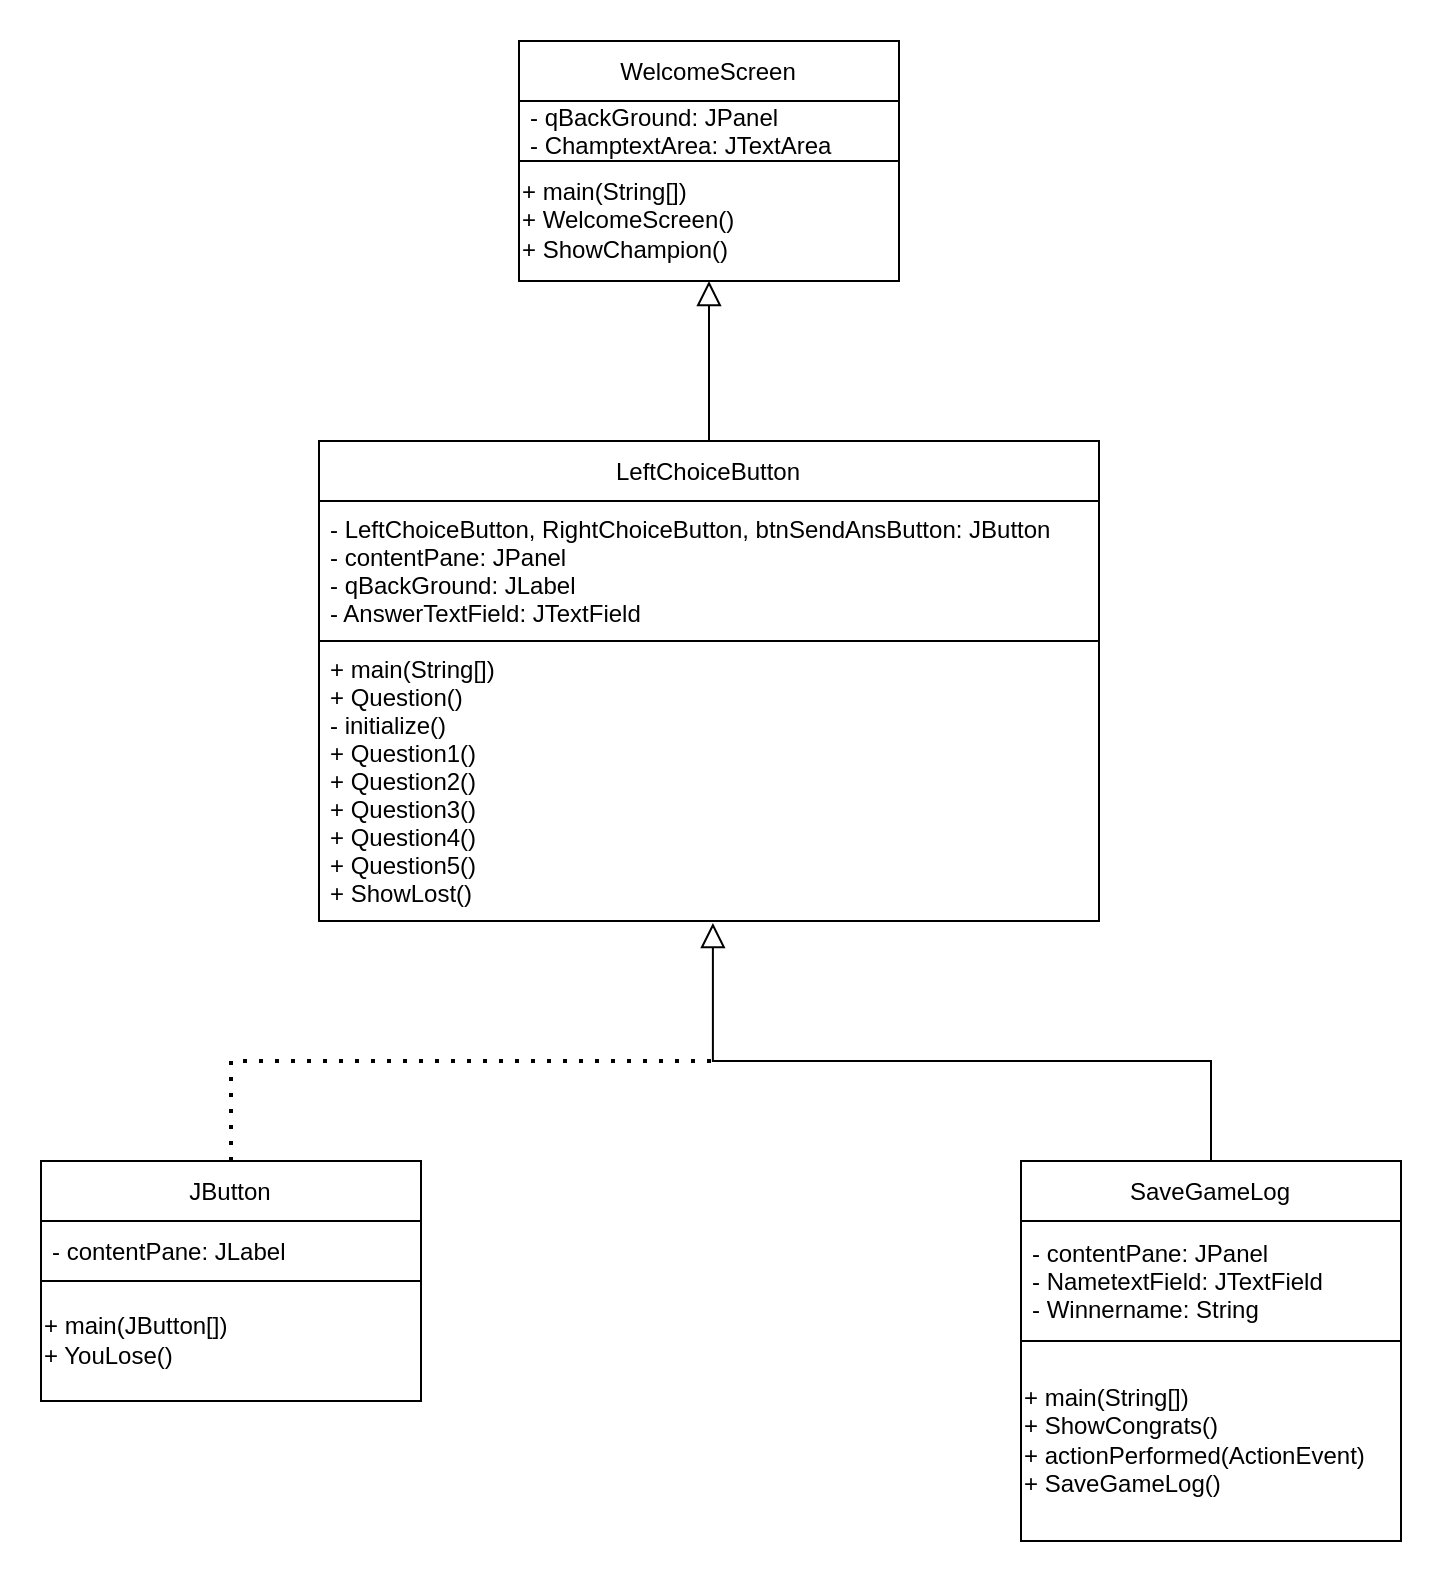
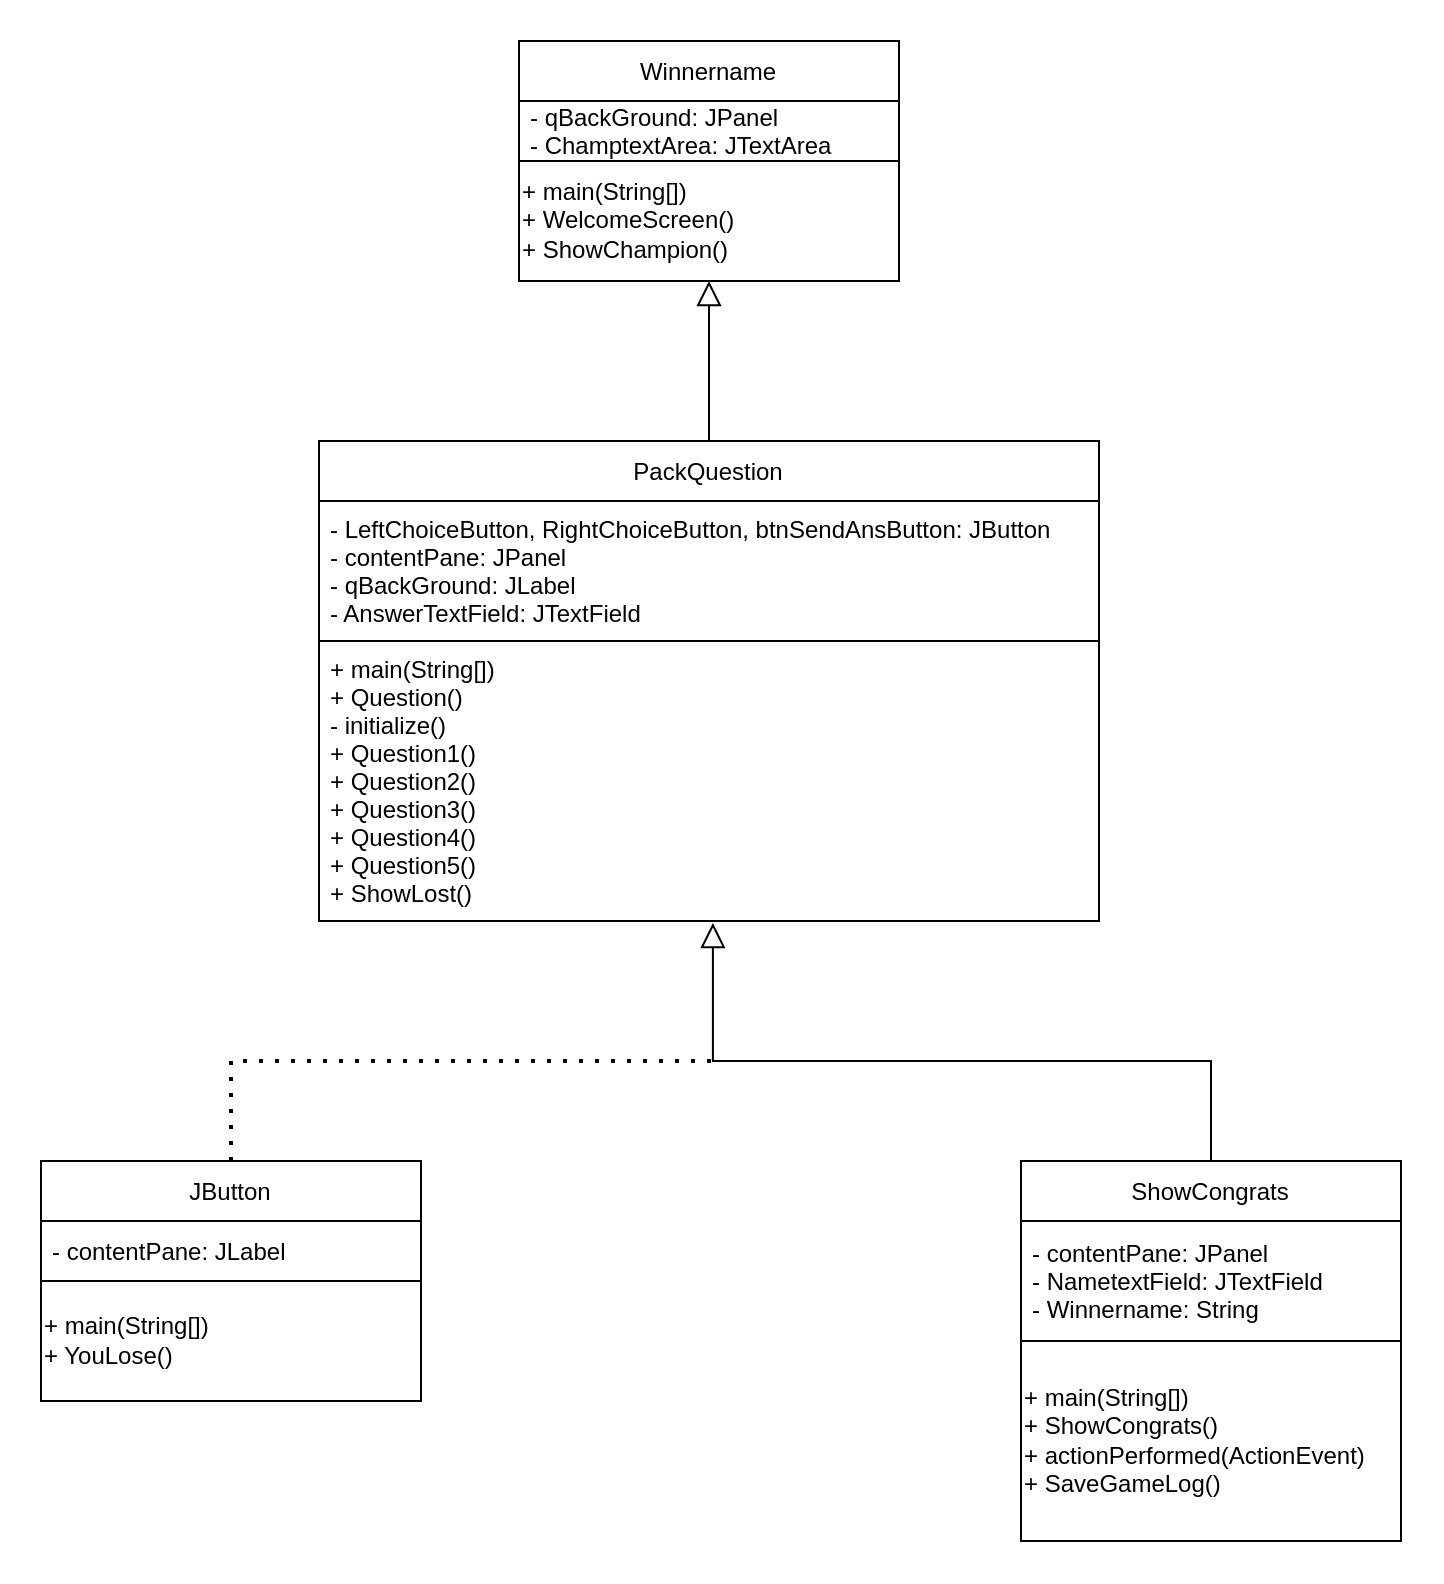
  <mxCell id="0" />
  <mxCell id="1" parent="0" />
- <mxCell id="2" value="SaveGameLog" style="swimlane;fontStyle=0;childLayout=stackLayout;horizontal=1;startSize=30;horizontalStack=0;resizeParent=1;resizeParentMax=0;resizeLast=0;collapsible=1;marginBottom=0;" vertex="1" parent="1"><mxGeometry x="510" y="580" width="190" height="190" as="geometry"><mxRectangle x="180" y="280" width="110" height="30" as="alternateBounds" /></mxGeometry></mxCell>
+ <mxCell id="2" value="ShowCongrats" style="swimlane;fontStyle=0;childLayout=stackLayout;horizontal=1;startSize=30;horizontalStack=0;resizeParent=1;resizeParentMax=0;resizeLast=0;collapsible=1;marginBottom=0;" vertex="1" parent="1"><mxGeometry x="510" y="580" width="190" height="190" as="geometry"><mxRectangle x="180" y="280" width="110" height="30" as="alternateBounds" /></mxGeometry></mxCell>
  <mxCell id="3" value="- contentPane: JPanel&#10;- NametextField: JTextField&#10;- Winnername: String" style="text;strokeColor=default;fillColor=default;align=left;verticalAlign=middle;spacingLeft=4;spacingRight=4;overflow=hidden;points=[[0,0.5],[1,0.5]];portConstraint=eastwest;rotatable=0;" vertex="1" parent="2"><mxGeometry y="30" width="190" height="60" as="geometry" /></mxCell>
  <mxCell id="4" value="+ main(String[])&lt;br&gt;+&amp;nbsp;ShowCongrats()&lt;br&gt;+&amp;nbsp;actionPerformed(ActionEvent)&lt;br&gt;+&amp;nbsp;SaveGameLog()" style="whiteSpace=wrap;html=1;strokeColor=default;align=left;" vertex="1" parent="2"><mxGeometry y="90" width="190" height="100" as="geometry" /></mxCell>
  <mxCell id="5" value="JButton" style="swimlane;fontStyle=0;childLayout=stackLayout;horizontal=1;startSize=30;horizontalStack=0;resizeParent=1;resizeParentMax=0;resizeLast=0;collapsible=1;marginBottom=0;" vertex="1" parent="1"><mxGeometry x="20" y="580" width="190" height="120" as="geometry"><mxRectangle x="180" y="280" width="110" height="30" as="alternateBounds" /></mxGeometry></mxCell>
  <mxCell id="6" value="- contentPane: JLabel" style="text;strokeColor=default;fillColor=default;align=left;verticalAlign=middle;spacingLeft=4;spacingRight=4;overflow=hidden;points=[[0,0.5],[1,0.5]];portConstraint=eastwest;rotatable=0;" vertex="1" parent="5"><mxGeometry y="30" width="190" height="30" as="geometry" /></mxCell>
- <mxCell id="7" value="+ main(JButton[])&lt;br&gt;+ YouLose()" style="whiteSpace=wrap;html=1;strokeColor=default;align=left;" vertex="1" parent="5"><mxGeometry y="60" width="190" height="60" as="geometry" /></mxCell>
- <mxCell id="8" value="WelcomeScreen" style="swimlane;fontStyle=0;childLayout=stackLayout;horizontal=1;startSize=30;horizontalStack=0;resizeParent=1;resizeParentMax=0;resizeLast=0;collapsible=1;marginBottom=0;align=center;" vertex="1" parent="1"><mxGeometry x="259" y="20" width="190" height="120" as="geometry"><mxRectangle x="180" y="280" width="110" height="30" as="alternateBounds" /></mxGeometry></mxCell>
+ <mxCell id="7" value="+ main(String[])&lt;br&gt;+ YouLose()" style="whiteSpace=wrap;html=1;strokeColor=default;align=left;" vertex="1" parent="5"><mxGeometry y="60" width="190" height="60" as="geometry" /></mxCell>
+ <mxCell id="8" value="Winnername" style="swimlane;fontStyle=0;childLayout=stackLayout;horizontal=1;startSize=30;horizontalStack=0;resizeParent=1;resizeParentMax=0;resizeLast=0;collapsible=1;marginBottom=0;align=center;" vertex="1" parent="1"><mxGeometry x="259" y="20" width="190" height="120" as="geometry"><mxRectangle x="180" y="280" width="110" height="30" as="alternateBounds" /></mxGeometry></mxCell>
  <mxCell id="9" value="- qBackGround: JPanel&#10;- ChamptextArea: JTextArea" style="text;strokeColor=default;fillColor=default;align=left;verticalAlign=middle;spacingLeft=4;spacingRight=4;overflow=hidden;points=[[0,0.5],[1,0.5]];portConstraint=eastwest;rotatable=0;" vertex="1" parent="8"><mxGeometry y="30" width="190" height="30" as="geometry" /></mxCell>
  <mxCell id="10" value="+ main(String[])&lt;br&gt;&lt;div style=&quot;&quot;&gt;&lt;span&gt;+ &lt;/span&gt;&lt;span&gt;WelcomeScreen&lt;/span&gt;&lt;span&gt;()&lt;/span&gt;&lt;/div&gt;&lt;div style=&quot;&quot;&gt;&lt;span&gt;+&amp;nbsp;&lt;/span&gt;&lt;span&gt;ShowChampion()&lt;/span&gt;&lt;/div&gt;" style="whiteSpace=wrap;html=1;strokeColor=default;align=left;" vertex="1" parent="8"><mxGeometry y="60" width="190" height="60" as="geometry" /></mxCell>
- <mxCell id="11" value="LeftChoiceButton" style="swimlane;fontStyle=0;childLayout=stackLayout;horizontal=1;startSize=30;horizontalStack=0;resizeParent=1;resizeParentMax=0;resizeLast=0;collapsible=1;marginBottom=0;" vertex="1" parent="1"><mxGeometry x="159" y="220" width="390" height="240" as="geometry" /></mxCell>
+ <mxCell id="11" value="PackQuestion" style="swimlane;fontStyle=0;childLayout=stackLayout;horizontal=1;startSize=30;horizontalStack=0;resizeParent=1;resizeParentMax=0;resizeLast=0;collapsible=1;marginBottom=0;" vertex="1" parent="1"><mxGeometry x="159" y="220" width="390" height="240" as="geometry" /></mxCell>
  <mxCell id="12" value="- LeftChoiceButton, RightChoiceButton, btnSendAnsButton: JButton&#10;- contentPane: JPanel&#10;- qBackGround: JLabel&#10;- AnswerTextField: JTextField" style="text;strokeColor=default;fillColor=default;align=left;verticalAlign=middle;spacingLeft=4;spacingRight=4;overflow=hidden;points=[[0,0.5],[1,0.5]];portConstraint=eastwest;rotatable=0;" vertex="1" parent="11"><mxGeometry y="30" width="390" height="70" as="geometry" /></mxCell>
  <mxCell id="13" value="+ main(String[])&#10;+ Question()&#10;- initialize()&#10;+ Question1()&#10;+ Question2()&#10;+ Question3()&#10;+ Question4()&#10;+ Question5()&#10;+ ShowLost()" style="text;strokeColor=default;fillColor=default;align=left;verticalAlign=middle;spacingLeft=4;spacingRight=4;overflow=hidden;points=[[0,0.5],[1,0.5]];portConstraint=eastwest;rotatable=0;" vertex="1" parent="11"><mxGeometry y="100" width="390" height="140" as="geometry" /></mxCell>
  <mxCell id="14" value="" style="endArrow=block;endSize=10;endFill=0;shadow=0;strokeWidth=1;rounded=0;edgeStyle=elbowEdgeStyle;elbow=vertical;exitX=0.5;exitY=0;exitDx=0;exitDy=0;entryX=0.505;entryY=1.007;entryDx=0;entryDy=0;entryPerimeter=0;" edge="1" parent="1" source="2" target="13"><mxGeometry width="160" relative="1" as="geometry"><mxPoint x="610" y="565" as="sourcePoint" /><mxPoint x="500" y="463" as="targetPoint" /><Array as="points"><mxPoint x="500" y="530" /><mxPoint x="460" y="522" /></Array></mxGeometry></mxCell>
  <mxCell id="15" value="" style="endArrow=none;dashed=1;html=1;dashPattern=1 3;strokeWidth=2;rounded=0;exitX=0.5;exitY=0;exitDx=0;exitDy=0;" edge="1" parent="1" source="5"><mxGeometry width="50" height="50" relative="1" as="geometry"><mxPoint x="330" y="540" as="sourcePoint" /><mxPoint x="360" y="530" as="targetPoint" /><Array as="points"><mxPoint x="115" y="530" /></Array></mxGeometry></mxCell>
  <mxCell id="16" value="" style="endArrow=block;endSize=10;endFill=0;shadow=0;strokeWidth=1;rounded=0;edgeStyle=elbowEdgeStyle;elbow=vertical;exitX=0.5;exitY=0;exitDx=0;exitDy=0;entryX=0.5;entryY=1;entryDx=0;entryDy=0;" edge="1" parent="1" source="11" target="10"><mxGeometry width="160" relative="1" as="geometry"><mxPoint x="603.05" y="259.02" as="sourcePoint" /><mxPoint x="350" y="140" as="targetPoint" /><Array as="points"><mxPoint x="498.05" y="209.02" /><mxPoint x="458.05" y="201.02" /></Array></mxGeometry></mxCell>
